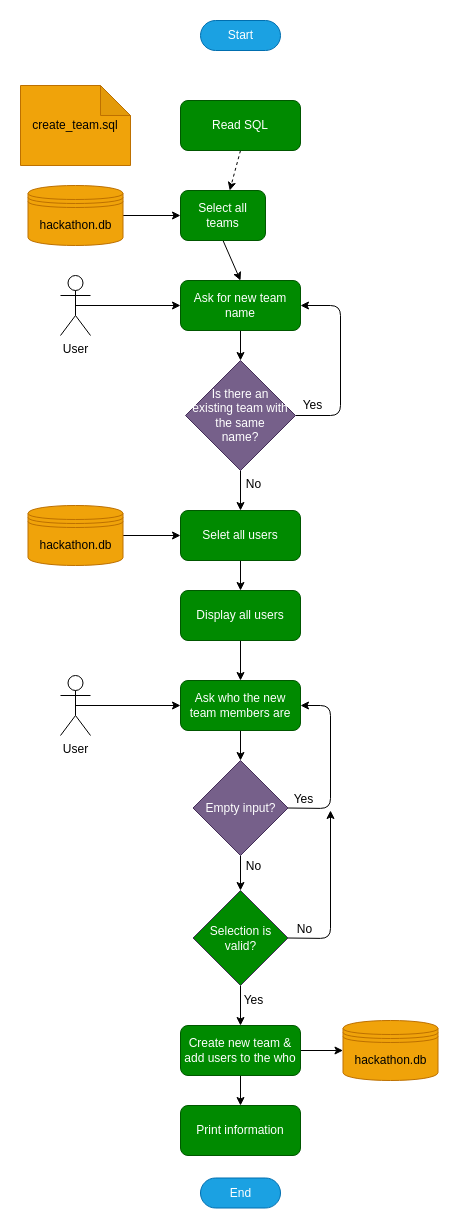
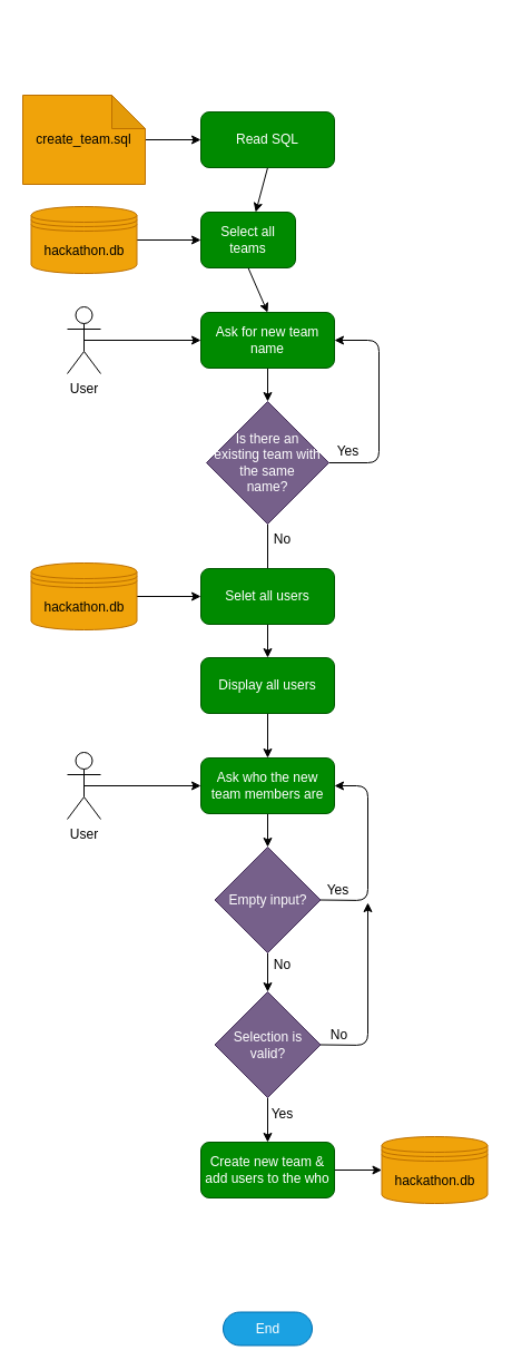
  <mxCell id="0" />
  <mxCell id="1" parent="0" />
- <mxCell id="2" value="Start" style="html=1;dashed=0;whitespace=wrap;shape=mxgraph.dfd.start;fillColor=#1ba1e2;strokeColor=#006EAF;fontColor=#ffffff;" parent="1" vertex="1"><mxGeometry x="200" y="20" width="80" height="30" as="geometry" /></mxCell>
- <mxCell id="3" style="edgeStyle=none;html=1;exitX=0.5;exitY=1;exitDx=0;exitDy=0;dashed=1;" parent="1" source="4" target="6" edge="1"><mxGeometry relative="1" as="geometry" /></mxCell>
+ <mxCell id="3" style="edgeStyle=none;html=1;exitX=0.5;exitY=1;exitDx=0;exitDy=0;" parent="1" source="4" target="6" edge="1"><mxGeometry relative="1" as="geometry" /></mxCell>
  <mxCell id="4" value="Read SQL" style="shape=rect;html=1;rounded=1;whiteSpace=wrap;align=center;fillColor=#008a00;fontColor=#ffffff;strokeColor=#005700;" parent="1" vertex="1"><mxGeometry x="180" y="100" width="120" height="50" as="geometry" /></mxCell>
  <mxCell id="5" style="edgeStyle=none;html=1;exitX=0.5;exitY=1;exitDx=0;exitDy=0;entryX=0.5;entryY=0;entryDx=0;entryDy=0;endArrow=classic;endFill=1;" parent="1" source="6" target="12" edge="1"><mxGeometry relative="1" as="geometry" /></mxCell>
  <mxCell id="6" value="Select all teams" style="shape=rect;html=1;rounded=1;whiteSpace=wrap;align=center;fillColor=#008a00;fontColor=#ffffff;strokeColor=#005700;" parent="1" vertex="1"><mxGeometry x="180" y="190" width="85" height="50" as="geometry" /></mxCell>
  <mxCell id="7" style="edgeStyle=none;html=1;exitX=0.5;exitY=0.5;exitDx=0;exitDy=0;exitPerimeter=0;entryX=0;entryY=0.5;entryDx=0;entryDy=0;endArrow=classic;endFill=1;" parent="1" source="8" target="12" edge="1"><mxGeometry relative="1" as="geometry" /></mxCell>
  <mxCell id="8" value="User" style="shape=umlActor;verticalLabelPosition=bottom;verticalAlign=top;html=1;" parent="1" vertex="1"><mxGeometry x="60" y="275" width="30" height="60" as="geometry" /></mxCell>
+ <mxCell id="9" value="" style="edgeStyle=none;html=1;endArrow=classic;endFill=1;entryX=0;entryY=0.5;entryDx=0;entryDy=0;" parent="1" source="10" target="4" edge="1"><mxGeometry relative="1" as="geometry"><mxPoint x="170" y="160" as="targetPoint" /></mxGeometry></mxCell>
  <mxCell id="10" value="create_team.sql" style="shape=note;whiteSpace=wrap;html=1;backgroundOutline=1;darkOpacity=0.05;align=center;fillColor=#f0a30a;fontColor=#000000;strokeColor=#BD7000;" parent="1" vertex="1"><mxGeometry x="20" y="85" width="110" height="80" as="geometry" /></mxCell>
  <mxCell id="11" style="edgeStyle=none;html=1;exitX=0.5;exitY=1;exitDx=0;exitDy=0;entryX=0.5;entryY=0;entryDx=0;entryDy=0;endArrow=classic;endFill=1;" parent="1" source="12" target="15" edge="1"><mxGeometry relative="1" as="geometry" /></mxCell>
  <mxCell id="12" value="Ask for new team name" style="shape=rect;html=1;rounded=1;whiteSpace=wrap;align=center;fillColor=#008a00;fontColor=#ffffff;strokeColor=#005700;" parent="1" vertex="1"><mxGeometry x="180" y="280" width="120" height="50" as="geometry" /></mxCell>
  <mxCell id="13" style="edgeStyle=none;html=1;exitX=1;exitY=0.5;exitDx=0;exitDy=0;entryX=1;entryY=0.5;entryDx=0;entryDy=0;endArrow=classic;endFill=1;" parent="1" source="15" target="12" edge="1"><mxGeometry relative="1" as="geometry"><Array as="points"><mxPoint x="340" y="415" /><mxPoint x="340" y="305" /></Array></mxGeometry></mxCell>
- <mxCell id="14" style="edgeStyle=none;html=1;exitX=0.5;exitY=1;exitDx=0;exitDy=0;endArrow=classic;endFill=1;entryX=0.5;entryY=0;entryDx=0;entryDy=0;" parent="1" source="15" target="28" edge="1"><mxGeometry relative="1" as="geometry"><mxPoint x="240" y="510" as="targetPoint" /></mxGeometry></mxCell>
+ <mxCell id="14" style="edgeStyle=none;html=1;exitX=0.5;exitY=1;exitDx=0;exitDy=0;endArrow=none;endFill=1;entryX=0.5;entryY=0;entryDx=0;entryDy=0;" parent="1" source="15" target="28" edge="1"><mxGeometry relative="1" as="geometry"><mxPoint x="240" y="510" as="targetPoint" /></mxGeometry></mxCell>
  <mxCell id="15" value="Is there an&lt;br&gt;existing team with the same&lt;br&gt;name?" style="rhombus;whiteSpace=wrap;html=1;fillColor=#76608a;fontColor=#ffffff;strokeColor=#432D57;" parent="1" vertex="1"><mxGeometry x="185" y="360" width="110" height="110" as="geometry" /></mxCell>
  <mxCell id="16" value="Yes" style="text;html=1;align=center;verticalAlign=middle;resizable=0;points=[];autosize=1;strokeColor=none;fillColor=none;" parent="1" vertex="1"><mxGeometry x="292" y="390" width="40" height="30" as="geometry" /></mxCell>
  <mxCell id="17" style="edgeStyle=none;html=1;exitX=1;exitY=0.5;exitDx=0;exitDy=0;entryX=0;entryY=0.5;entryDx=0;entryDy=0;endArrow=classic;endFill=1;" parent="1" source="18" target="6" edge="1"><mxGeometry relative="1" as="geometry" /></mxCell>
  <mxCell id="18" value="hackathon.db" style="shape=datastore;whiteSpace=wrap;html=1;fillColor=#f0a30a;fontColor=#000000;strokeColor=#BD7000;" parent="1" vertex="1"><mxGeometry x="27.5" y="185" width="95" height="60" as="geometry" /></mxCell>
  <mxCell id="19" value="End" style="html=1;dashed=0;whitespace=wrap;shape=mxgraph.dfd.start;fillColor=#1ba1e2;strokeColor=#006EAF;fontColor=#ffffff;" parent="1" vertex="1"><mxGeometry x="200" y="1177.5" width="80" height="30" as="geometry" /></mxCell>
  <mxCell id="20" value="hackathon.db" style="shape=datastore;whiteSpace=wrap;html=1;fillColor=#f0a30a;fontColor=#000000;strokeColor=#BD7000;" parent="1" vertex="1"><mxGeometry x="342.5" y="1020" width="95" height="60" as="geometry" /></mxCell>
  <mxCell id="21" value="No" style="text;html=1;align=center;verticalAlign=middle;resizable=0;points=[];autosize=1;strokeColor=none;fillColor=none;" parent="1" vertex="1"><mxGeometry x="233" y="469" width="40" height="30" as="geometry" /></mxCell>
  <mxCell id="22" style="edgeStyle=none;html=1;exitX=0.5;exitY=1;exitDx=0;exitDy=0;fontSize=16;endArrow=classic;endFill=1;" parent="1" source="38" target="25" edge="1"><mxGeometry relative="1" as="geometry"><mxPoint x="240" y="1012.5" as="sourcePoint" /></mxGeometry></mxCell>
  <mxCell id="23" style="edgeStyle=none;html=1;exitX=1;exitY=0.5;exitDx=0;exitDy=0;fontSize=16;endArrow=classic;endFill=1;" parent="1" source="25" target="20" edge="1"><mxGeometry relative="1" as="geometry" /></mxCell>
- <mxCell id="24" style="edgeStyle=none;html=1;exitX=0.5;exitY=1;exitDx=0;exitDy=0;entryX=0.5;entryY=0;entryDx=0;entryDy=0;fontSize=16;endArrow=classic;endFill=1;" parent="1" source="25" target="26" edge="1"><mxGeometry relative="1" as="geometry" /></mxCell>
  <mxCell id="25" value="Create new team &amp;amp; add users to the who" style="shape=rect;html=1;rounded=1;whiteSpace=wrap;align=center;fillColor=#008a00;fontColor=#ffffff;strokeColor=#005700;" parent="1" vertex="1"><mxGeometry x="180" y="1025" width="120" height="50" as="geometry" /></mxCell>
- <mxCell id="26" value="Print information" style="shape=rect;html=1;rounded=1;whiteSpace=wrap;align=center;fillColor=#008a00;fontColor=#ffffff;strokeColor=#005700;" parent="1" vertex="1"><mxGeometry x="180" y="1105" width="120" height="50" as="geometry" /></mxCell>
  <mxCell id="27" style="edgeStyle=none;html=1;exitX=0.5;exitY=1;exitDx=0;exitDy=0;entryX=0.5;entryY=0;entryDx=0;entryDy=0;" parent="1" source="28" target="36" edge="1"><mxGeometry relative="1" as="geometry" /></mxCell>
  <mxCell id="28" value="Selet all users" style="shape=rect;html=1;rounded=1;whiteSpace=wrap;align=center;fillColor=#008a00;fontColor=#ffffff;strokeColor=#005700;" parent="1" vertex="1"><mxGeometry x="180" y="510" width="120" height="50" as="geometry" /></mxCell>
  <mxCell id="29" style="edgeStyle=none;html=1;exitX=1;exitY=0.5;exitDx=0;exitDy=0;entryX=0;entryY=0.5;entryDx=0;entryDy=0;" parent="1" source="30" target="28" edge="1"><mxGeometry relative="1" as="geometry" /></mxCell>
  <mxCell id="30" value="hackathon.db" style="shape=datastore;whiteSpace=wrap;html=1;fillColor=#f0a30a;fontColor=#000000;strokeColor=#BD7000;" parent="1" vertex="1"><mxGeometry x="27.5" y="505" width="95" height="60" as="geometry" /></mxCell>
  <mxCell id="31" value="" style="edgeStyle=none;html=1;" edge="1" parent="1" source="32" target="43"><mxGeometry relative="1" as="geometry" /></mxCell>
  <mxCell id="32" value="Ask who the new team members are" style="shape=rect;html=1;rounded=1;whiteSpace=wrap;align=center;fillColor=#008a00;fontColor=#ffffff;strokeColor=#005700;" parent="1" vertex="1"><mxGeometry x="180" y="680" width="120" height="50" as="geometry" /></mxCell>
  <mxCell id="33" style="edgeStyle=none;html=1;exitX=0.5;exitY=0.5;exitDx=0;exitDy=0;exitPerimeter=0;entryX=0;entryY=0.5;entryDx=0;entryDy=0;" parent="1" source="34" target="32" edge="1"><mxGeometry relative="1" as="geometry" /></mxCell>
  <mxCell id="34" value="User" style="shape=umlActor;verticalLabelPosition=bottom;verticalAlign=top;html=1;" parent="1" vertex="1"><mxGeometry x="60" y="675" width="30" height="60" as="geometry" /></mxCell>
  <mxCell id="35" style="edgeStyle=none;html=1;exitX=0.5;exitY=1;exitDx=0;exitDy=0;entryX=0.5;entryY=0;entryDx=0;entryDy=0;" parent="1" source="36" target="32" edge="1"><mxGeometry relative="1" as="geometry" /></mxCell>
  <mxCell id="36" value="Display all users" style="shape=rect;html=1;rounded=1;whiteSpace=wrap;align=center;fillColor=#008a00;fontColor=#ffffff;strokeColor=#005700;" parent="1" vertex="1"><mxGeometry x="180" y="590" width="120" height="50" as="geometry" /></mxCell>
  <mxCell id="37" style="edgeStyle=none;html=1;exitX=1;exitY=0.5;exitDx=0;exitDy=0;" edge="1" parent="1" source="38"><mxGeometry relative="1" as="geometry"><mxPoint x="330" y="810" as="targetPoint" /><Array as="points"><mxPoint x="330" y="938" /></Array></mxGeometry></mxCell>
- <mxCell id="38" value="Selection is&lt;br&gt;valid?" style="rhombus;whiteSpace=wrap;html=1;fillColor=#008a00;fontColor=#ffffff;strokeColor=#432D57;" parent="1" vertex="1"><mxGeometry x="192.5" y="890" width="95" height="95" as="geometry" /></mxCell>
+ <mxCell id="38" value="Selection is&lt;br&gt;valid?" style="rhombus;whiteSpace=wrap;html=1;fillColor=#76608a;fontColor=#ffffff;strokeColor=#432D57;" parent="1" vertex="1"><mxGeometry x="192.5" y="890" width="95" height="95" as="geometry" /></mxCell>
  <mxCell id="39" value="No" style="text;html=1;align=center;verticalAlign=middle;resizable=0;points=[];autosize=1;strokeColor=none;fillColor=none;" parent="1" vertex="1"><mxGeometry x="233" y="850.5" width="40" height="30" as="geometry" /></mxCell>
  <mxCell id="40" value="Yes" style="text;html=1;align=center;verticalAlign=middle;resizable=0;points=[];autosize=1;strokeColor=none;fillColor=none;" parent="1" vertex="1"><mxGeometry x="233" y="985" width="40" height="30" as="geometry" /></mxCell>
  <mxCell id="41" style="edgeStyle=none;html=1;exitX=0.5;exitY=1;exitDx=0;exitDy=0;entryX=0.5;entryY=0;entryDx=0;entryDy=0;" edge="1" parent="1" source="43" target="38"><mxGeometry relative="1" as="geometry" /></mxCell>
  <mxCell id="42" style="edgeStyle=none;html=1;exitX=1;exitY=0.5;exitDx=0;exitDy=0;entryX=1;entryY=0.5;entryDx=0;entryDy=0;" edge="1" parent="1" source="43" target="32"><mxGeometry relative="1" as="geometry"><Array as="points"><mxPoint x="330" y="808" /><mxPoint x="330" y="705" /></Array></mxGeometry></mxCell>
  <mxCell id="43" value="Empty input?" style="rhombus;whiteSpace=wrap;html=1;fillColor=#76608a;fontColor=#ffffff;strokeColor=#432D57;" vertex="1" parent="1"><mxGeometry x="192.5" y="760" width="95" height="95" as="geometry" /></mxCell>
  <mxCell id="44" value="Yes" style="text;html=1;align=center;verticalAlign=middle;resizable=0;points=[];autosize=1;strokeColor=none;fillColor=none;" vertex="1" parent="1"><mxGeometry x="283" y="784" width="40" height="30" as="geometry" /></mxCell>
  <mxCell id="45" value="No" style="text;html=1;align=center;verticalAlign=middle;resizable=0;points=[];autosize=1;strokeColor=none;fillColor=none;" vertex="1" parent="1"><mxGeometry x="284" y="914" width="40" height="30" as="geometry" /></mxCell>
